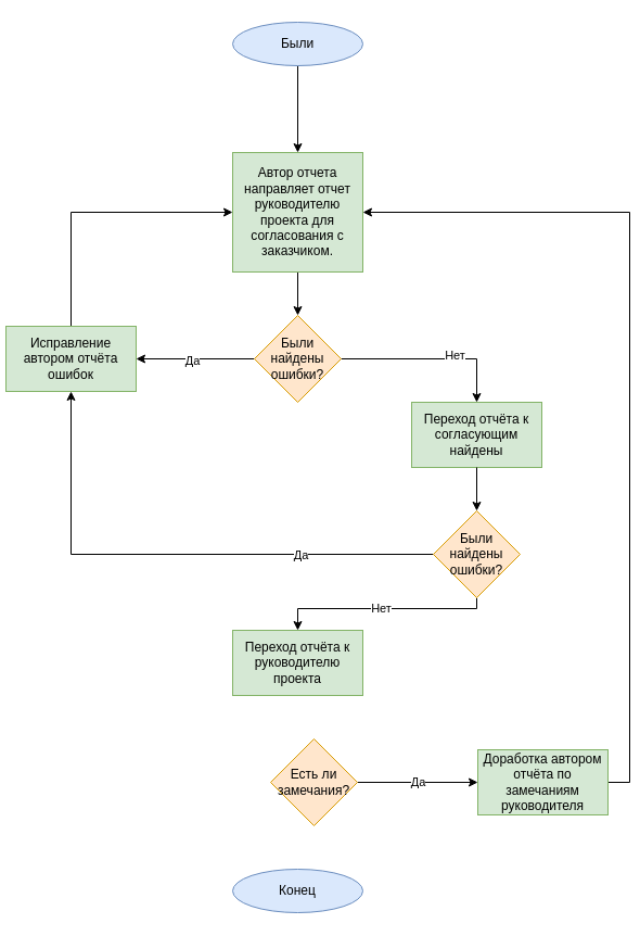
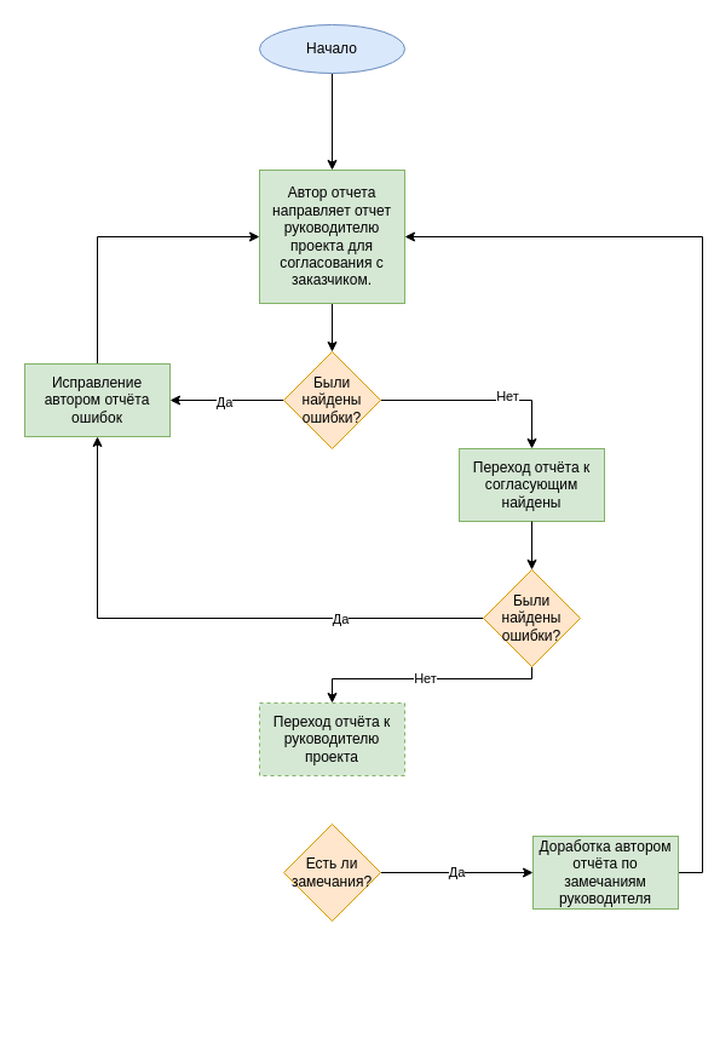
  <mxCell id="0" />
  <mxCell id="1" parent="0" />
  <mxCell id="2" value="" style="edgeStyle=orthogonalEdgeStyle;rounded=0;orthogonalLoop=1;jettySize=auto;html=1;" parent="1" source="3" target="5" edge="1"><mxGeometry relative="1" as="geometry" /></mxCell>
- <mxCell id="3" value="Были" style="ellipse;whiteSpace=wrap;html=1;fillColor=#dae8fc;strokeColor=#6c8ebf;" parent="1" vertex="1"><mxGeometry x="214" y="20" width="120" height="40" as="geometry" /></mxCell>
+ <mxCell id="3" value="Начало" style="ellipse;whiteSpace=wrap;html=1;fillColor=#dae8fc;strokeColor=#6c8ebf;" parent="1" vertex="1"><mxGeometry x="214" y="20" width="120" height="40" as="geometry" /></mxCell>
  <mxCell id="4" value="" style="edgeStyle=orthogonalEdgeStyle;rounded=0;orthogonalLoop=1;jettySize=auto;html=1;" edge="1" parent="1" source="5" target="10"><mxGeometry relative="1" as="geometry" /></mxCell>
  <mxCell id="5" value="Автор отчета направляет отчет руководителю проекта для согласования с заказчиком." style="rounded=0;whiteSpace=wrap;html=1;fillColor=#d5e8d4;strokeColor=#82b366;" parent="1" vertex="1"><mxGeometry x="214" y="140" width="120" height="110" as="geometry" /></mxCell>
  <mxCell id="6" style="edgeStyle=orthogonalEdgeStyle;rounded=0;orthogonalLoop=1;jettySize=auto;html=1;exitX=0;exitY=0.5;exitDx=0;exitDy=0;entryX=1;entryY=0.5;entryDx=0;entryDy=0;" parent="1" source="10" target="13" edge="1"><mxGeometry relative="1" as="geometry" /></mxCell>
  <mxCell id="7" value="Да" style="edgeLabel;html=1;align=center;verticalAlign=middle;resizable=0;points=[];" parent="6" vertex="1" connectable="0"><mxGeometry x="0.065" y="1" relative="1" as="geometry"><mxPoint as="offset" /></mxGeometry></mxCell>
  <mxCell id="8" style="edgeStyle=orthogonalEdgeStyle;rounded=0;orthogonalLoop=1;jettySize=auto;html=1;exitX=1;exitY=0.5;exitDx=0;exitDy=0;entryX=0.5;entryY=0;entryDx=0;entryDy=0;" parent="1" source="10" target="11" edge="1"><mxGeometry relative="1" as="geometry" /></mxCell>
  <mxCell id="9" value="Нет" style="edgeLabel;html=1;align=center;verticalAlign=middle;resizable=0;points=[];" parent="8" vertex="1" connectable="0"><mxGeometry x="0.261" y="4" relative="1" as="geometry"><mxPoint as="offset" /></mxGeometry></mxCell>
  <mxCell id="10" value="Были найдены ошибки?" style="rhombus;whiteSpace=wrap;html=1;fillColor=#ffe6cc;strokeColor=#d79b00;" parent="1" vertex="1"><mxGeometry x="234" y="290" width="80" height="80" as="geometry" /></mxCell>
  <mxCell id="11" value="Переход отчёта к согласующим найдены" style="rounded=0;whiteSpace=wrap;html=1;fillColor=#d5e8d4;strokeColor=#82b366;" parent="1" vertex="1"><mxGeometry x="379" y="370" width="120" height="60" as="geometry" /></mxCell>
  <mxCell id="12" style="edgeStyle=orthogonalEdgeStyle;rounded=0;orthogonalLoop=1;jettySize=auto;html=1;exitX=0.5;exitY=0;exitDx=0;exitDy=0;entryX=0;entryY=0.5;entryDx=0;entryDy=0;" edge="1" parent="1" source="13" target="5"><mxGeometry relative="1" as="geometry" /></mxCell>
- <mxCell id="13" value="Исправление автором отчёта ошибок" style="rounded=0;whiteSpace=wrap;html=1;fillColor=#d5e8d4;strokeColor=#82b366;" parent="1" vertex="1"><mxGeometry x="5" y="300" width="120" height="60" as="geometry" /></mxCell>
- <mxCell id="14" value="Конец" style="ellipse;whiteSpace=wrap;html=1;fillColor=#dae8fc;strokeColor=#6c8ebf;" parent="1" vertex="1"><mxGeometry x="214" y="800" width="120" height="40" as="geometry" /></mxCell>
+ <mxCell id="13" value="Исправление автором отчёта ошибок" style="rounded=0;whiteSpace=wrap;html=1;fillColor=#d5e8d4;strokeColor=#82b366;" parent="1" vertex="1"><mxGeometry x="20" y="300" width="120" height="60" as="geometry" /></mxCell>
  <mxCell id="15" value="" style="edgeStyle=orthogonalEdgeStyle;rounded=0;orthogonalLoop=1;jettySize=auto;html=1;exitX=0.5;exitY=1;exitDx=0;exitDy=0;entryX=0.5;entryY=0;entryDx=0;entryDy=0;" edge="1" parent="1" target="19" source="11"><mxGeometry relative="1" as="geometry"><mxPoint x="440" y="430" as="sourcePoint" /></mxGeometry></mxCell>
  <mxCell id="16" style="edgeStyle=orthogonalEdgeStyle;rounded=0;orthogonalLoop=1;jettySize=auto;html=1;exitX=0;exitY=0.5;exitDx=0;exitDy=0;entryX=0.5;entryY=1;entryDx=0;entryDy=0;" edge="1" parent="1" source="19" target="13"><mxGeometry relative="1" as="geometry" /></mxCell>
  <mxCell id="17" value="Да" style="edgeLabel;html=1;align=center;verticalAlign=middle;resizable=0;points=[];" vertex="1" connectable="0" parent="16"><mxGeometry x="-0.492" relative="1" as="geometry"><mxPoint as="offset" /></mxGeometry></mxCell>
  <mxCell id="18" value="Нет" style="edgeStyle=orthogonalEdgeStyle;rounded=0;orthogonalLoop=1;jettySize=auto;html=1;exitX=0.5;exitY=1;exitDx=0;exitDy=0;entryX=0.5;entryY=0;entryDx=0;entryDy=0;" edge="1" parent="1" source="19" target="20"><mxGeometry relative="1" as="geometry"><Array as="points"><mxPoint x="439" y="560" /><mxPoint x="274" y="560" /></Array></mxGeometry></mxCell>
  <mxCell id="19" value="Были найдены ошибки?" style="rhombus;whiteSpace=wrap;html=1;fillColor=#ffe6cc;strokeColor=#d79b00;" vertex="1" parent="1"><mxGeometry x="399" y="470" width="80" height="80" as="geometry" /></mxCell>
- <mxCell id="20" value="Переход отчёта к руководителю проекта" style="rounded=0;whiteSpace=wrap;html=1;fillColor=#d5e8d4;strokeColor=#82b366;" vertex="1" parent="1"><mxGeometry x="214" y="580" width="120" height="60" as="geometry" /></mxCell>
+ <mxCell id="20" value="Переход отчёта к руководителю проекта" style="rounded=0;whiteSpace=wrap;html=1;fillColor=#d5e8d4;strokeColor=#82b366;dashed=1;" vertex="1" parent="1"><mxGeometry x="214" y="580" width="120" height="60" as="geometry" /></mxCell>
  <mxCell id="21" value="Да" style="edgeStyle=orthogonalEdgeStyle;rounded=0;orthogonalLoop=1;jettySize=auto;html=1;exitX=1;exitY=0.5;exitDx=0;exitDy=0;entryX=0;entryY=0.5;entryDx=0;entryDy=0;" edge="1" parent="1" source="22" target="24"><mxGeometry relative="1" as="geometry" /></mxCell>
- <mxCell id="22" value="Есть ли замечания?" style="rhombus;whiteSpace=wrap;html=1;fillColor=#ffe6cc;strokeColor=#d79b00;" vertex="1" parent="1"><mxGeometry x="249" y="680" width="80" height="80" as="geometry" /></mxCell>
+ <mxCell id="22" value="Есть ли замечания?" style="rhombus;whiteSpace=wrap;html=1;fillColor=#ffe6cc;strokeColor=#d79b00;" vertex="1" parent="1"><mxGeometry x="234" y="680" width="80" height="80" as="geometry" /></mxCell>
  <mxCell id="23" style="edgeStyle=orthogonalEdgeStyle;rounded=0;orthogonalLoop=1;jettySize=auto;html=1;exitX=1;exitY=0.5;exitDx=0;exitDy=0;entryX=1;entryY=0.5;entryDx=0;entryDy=0;" edge="1" parent="1" source="24" target="5"><mxGeometry relative="1" as="geometry" /></mxCell>
  <mxCell id="24" value="Доработка автором отчёта по замечаниям руководителя" style="rounded=0;whiteSpace=wrap;html=1;fillColor=#d5e8d4;strokeColor=#82b366;" vertex="1" parent="1"><mxGeometry x="440" y="690" width="120" height="60" as="geometry" /></mxCell>
